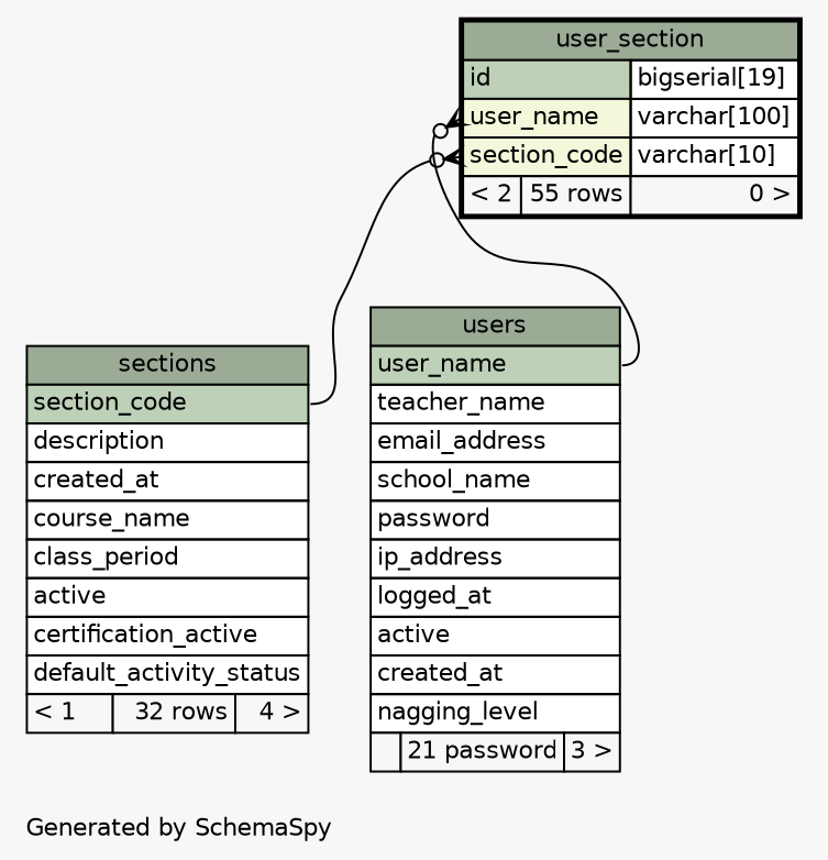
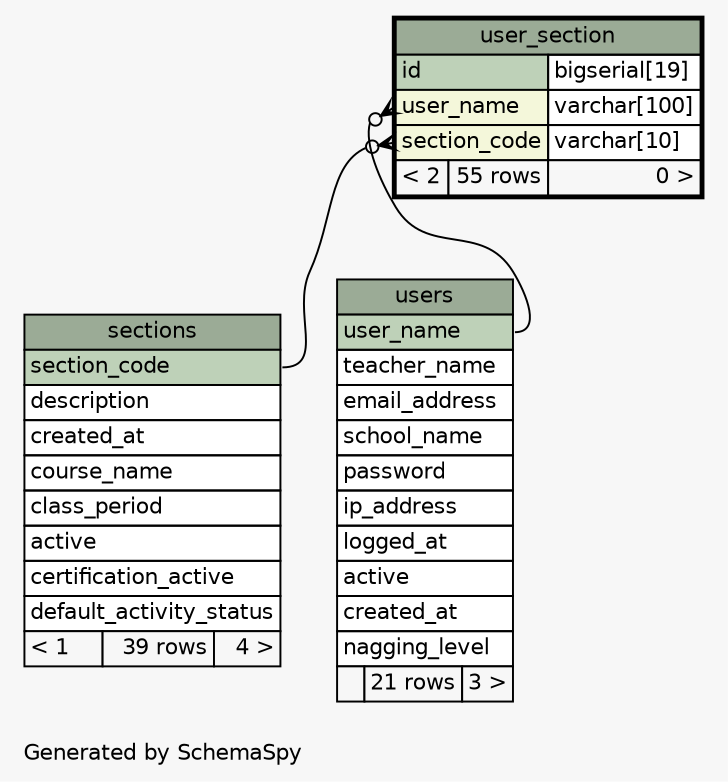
  digraph {
    bgcolor="#f7f7f7"
    fontname=Helvetica
    fontsize=11
    label="\nGenerated by SchemaSpy"
    labeljust=l
    nodesep=0.18
    rankdir=TB
    ranksep=0.46
    node [fontname=Helvetica fontsize=11 shape=plaintext]
    edge [arrowhead=none arrowsize=0.8 arrowtail=crowodot dir=back]
    n1 [label=<     <TABLE BORDER="2" CELLBORDER="1" CELLSPACING="0" BGCOLOR="#ffffff">       <TR><TD COLSPAN="3" BGCOLOR="#9bab96" ALIGN="CENTER">user_section</TD></TR>       <TR><TD PORT="id" COLSPAN="2" BGCOLOR="#bed1b8" ALIGN="LEFT">id</TD><TD PORT="id.type" ALIGN="LEFT">bigserial[19]</TD></TR>       <TR><TD PORT="user_name" COLSPAN="2" BGCOLOR="#f4f7da" ALIGN="LEFT">user_name</TD><TD PORT="user_name.type" ALIGN="LEFT">varchar[100]</TD></TR>       <TR><TD PORT="section_code" COLSPAN="2" BGCOLOR="#f4f7da" ALIGN="LEFT">section_code</TD><TD PORT="section_code.type" ALIGN="LEFT">varchar[10]</TD></TR>       <TR><TD ALIGN="LEFT" BGCOLOR="#f7f7f7">&lt; 2</TD><TD ALIGN="RIGHT" BGCOLOR="#f7f7f7">55 rows</TD><TD ALIGN="RIGHT" BGCOLOR="#f7f7f7">0 &gt;</TD></TR>     </TABLE>>]
-   n2 [label=<     <TABLE BORDER="0" CELLBORDER="1" CELLSPACING="0" BGCOLOR="#ffffff">       <TR><TD COLSPAN="3" BGCOLOR="#9bab96" ALIGN="CENTER">sections</TD></TR>       <TR><TD PORT="section_code" COLSPAN="3" BGCOLOR="#bed1b8" ALIGN="LEFT">section_code</TD></TR>       <TR><TD PORT="description" COLSPAN="3" ALIGN="LEFT">description</TD></TR>       <TR><TD PORT="created_at" COLSPAN="3" ALIGN="LEFT">created_at</TD></TR>       <TR><TD PORT="course_name" COLSPAN="3" ALIGN="LEFT">course_name</TD></TR>       <TR><TD PORT="class_period" COLSPAN="3" ALIGN="LEFT">class_period</TD></TR>       <TR><TD PORT="active" COLSPAN="3" ALIGN="LEFT">active</TD></TR>       <TR><TD PORT="certification_active" COLSPAN="3" ALIGN="LEFT">certification_active</TD></TR>       <TR><TD PORT="default_activity_status" COLSPAN="3" ALIGN="LEFT">default_activity_status</TD></TR>       <TR><TD ALIGN="LEFT" BGCOLOR="#f7f7f7">&lt; 1</TD><TD ALIGN="RIGHT" BGCOLOR="#f7f7f7">32 rows</TD><TD ALIGN="RIGHT" BGCOLOR="#f7f7f7">4 &gt;</TD></TR>     </TABLE>>]
-   n3 [label=<     <TABLE BORDER="0" CELLBORDER="1" CELLSPACING="0" BGCOLOR="#ffffff">       <TR><TD COLSPAN="3" BGCOLOR="#9bab96" ALIGN="CENTER">users</TD></TR>       <TR><TD PORT="user_name" COLSPAN="3" BGCOLOR="#bed1b8" ALIGN="LEFT">user_name</TD></TR>       <TR><TD PORT="teacher_name" COLSPAN="3" ALIGN="LEFT">teacher_name</TD></TR>       <TR><TD PORT="email_address" COLSPAN="3" ALIGN="LEFT">email_address</TD></TR>       <TR><TD PORT="school_name" COLSPAN="3" ALIGN="LEFT">school_name</TD></TR>       <TR><TD PORT="password" COLSPAN="3" ALIGN="LEFT">password</TD></TR>       <TR><TD PORT="ip_address" COLSPAN="3" ALIGN="LEFT">ip_address</TD></TR>       <TR><TD PORT="logged_at" COLSPAN="3" ALIGN="LEFT">logged_at</TD></TR>       <TR><TD PORT="active" COLSPAN="3" ALIGN="LEFT">active</TD></TR>       <TR><TD PORT="created_at" COLSPAN="3" ALIGN="LEFT">created_at</TD></TR>       <TR><TD PORT="nagging_level" COLSPAN="3" ALIGN="LEFT">nagging_level</TD></TR>       <TR><TD ALIGN="LEFT" BGCOLOR="#f7f7f7">  </TD><TD ALIGN="RIGHT" BGCOLOR="#f7f7f7">21 password</TD><TD ALIGN="RIGHT" BGCOLOR="#f7f7f7">3 &gt;</TD></TR>     </TABLE>>]
+   n2 [label=<     <TABLE BORDER="0" CELLBORDER="1" CELLSPACING="0" BGCOLOR="#ffffff">       <TR><TD COLSPAN="3" BGCOLOR="#9bab96" ALIGN="CENTER">sections</TD></TR>       <TR><TD PORT="section_code" COLSPAN="3" BGCOLOR="#bed1b8" ALIGN="LEFT">section_code</TD></TR>       <TR><TD PORT="description" COLSPAN="3" ALIGN="LEFT">description</TD></TR>       <TR><TD PORT="created_at" COLSPAN="3" ALIGN="LEFT">created_at</TD></TR>       <TR><TD PORT="course_name" COLSPAN="3" ALIGN="LEFT">course_name</TD></TR>       <TR><TD PORT="class_period" COLSPAN="3" ALIGN="LEFT">class_period</TD></TR>       <TR><TD PORT="active" COLSPAN="3" ALIGN="LEFT">active</TD></TR>       <TR><TD PORT="certification_active" COLSPAN="3" ALIGN="LEFT">certification_active</TD></TR>       <TR><TD PORT="default_activity_status" COLSPAN="3" ALIGN="LEFT">default_activity_status</TD></TR>       <TR><TD ALIGN="LEFT" BGCOLOR="#f7f7f7">&lt; 1</TD><TD ALIGN="RIGHT" BGCOLOR="#f7f7f7">39 rows</TD><TD ALIGN="RIGHT" BGCOLOR="#f7f7f7">4 &gt;</TD></TR>     </TABLE>>]
+   n3 [label=<     <TABLE BORDER="0" CELLBORDER="1" CELLSPACING="0" BGCOLOR="#ffffff">       <TR><TD COLSPAN="3" BGCOLOR="#9bab96" ALIGN="CENTER">users</TD></TR>       <TR><TD PORT="user_name" COLSPAN="3" BGCOLOR="#bed1b8" ALIGN="LEFT">user_name</TD></TR>       <TR><TD PORT="teacher_name" COLSPAN="3" ALIGN="LEFT">teacher_name</TD></TR>       <TR><TD PORT="email_address" COLSPAN="3" ALIGN="LEFT">email_address</TD></TR>       <TR><TD PORT="school_name" COLSPAN="3" ALIGN="LEFT">school_name</TD></TR>       <TR><TD PORT="password" COLSPAN="3" ALIGN="LEFT">password</TD></TR>       <TR><TD PORT="ip_address" COLSPAN="3" ALIGN="LEFT">ip_address</TD></TR>       <TR><TD PORT="logged_at" COLSPAN="3" ALIGN="LEFT">logged_at</TD></TR>       <TR><TD PORT="active" COLSPAN="3" ALIGN="LEFT">active</TD></TR>       <TR><TD PORT="created_at" COLSPAN="3" ALIGN="LEFT">created_at</TD></TR>       <TR><TD PORT="nagging_level" COLSPAN="3" ALIGN="LEFT">nagging_level</TD></TR>       <TR><TD ALIGN="LEFT" BGCOLOR="#f7f7f7">  </TD><TD ALIGN="RIGHT" BGCOLOR="#f7f7f7">21 rows</TD><TD ALIGN="RIGHT" BGCOLOR="#f7f7f7">3 &gt;</TD></TR>     </TABLE>>]
    n1 -> n2 [headport="section_code:e" tailport="section_code:w"]
    n1 -> n3 [headport="user_name:e" tailport="user_name:w"]
  }
